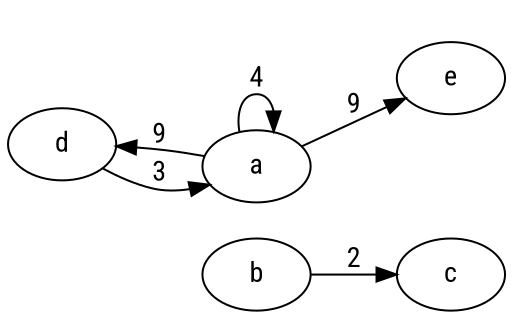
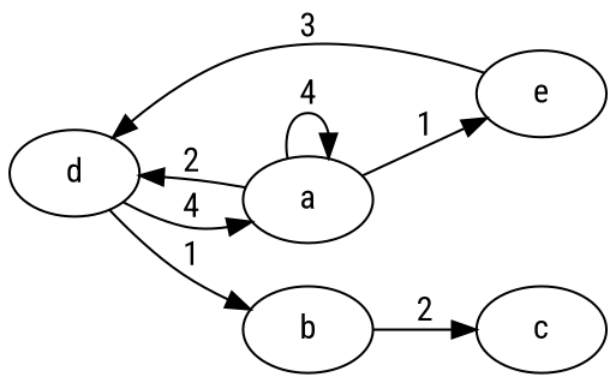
  digraph {
    fontname="Roboto Condensed"
    rankdir=LR
    ranksep=0.5
    node [fontname="Roboto Condensed"]
    edge [fontname="Roboto Condensed"]
    b
    c
    a
    d
    e
    b -> c [label=2]
    a -> a [label=4]
-   a -> d [label=9]
-   a -> e [label=9]
-   d -> a [label=3]
+   a -> d [label=2]
+   a -> e [label=1]
+   d -> b [label=1]
+   d -> a [label=4]
+   e -> d [label=3]
  }
